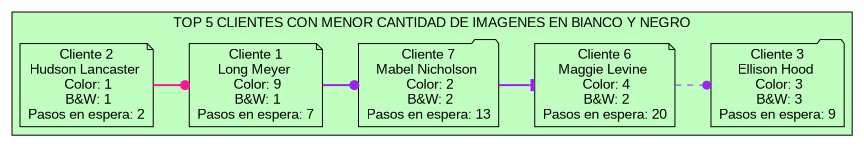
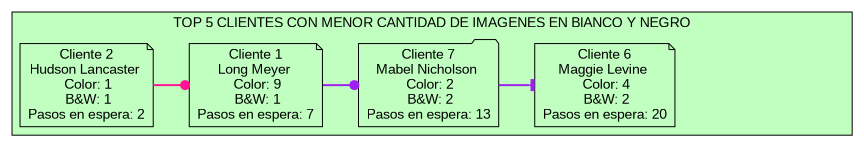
  digraph {
    fontname="Liberation Sans"
    rankdir=LR
    node [fontname="Liberation Sans" shape=note]
    edge [arrowhead=dot color=purple fontname="Liberation Sans" style=bold]
    n1 [label="Cliente 2\nHudson Lancaster \n Color: 1\n B&W: 1\nPasos en espera: 2"]
    n2 [label="Cliente 1\nLong Meyer \n Color: 9\n B&W: 1\nPasos en espera: 7"]
    n3 [label="Cliente 7\nMabel Nicholson \n Color: 2\n B&W: 2\nPasos en espera: 13" shape=folder]
    n4 [label="Cliente 6\nMaggie Levine \n Color: 4\n B&W: 2\nPasos en espera: 20"]
-   n5 [label="Cliente 3\nEllison Hood \n Color: 3\n B&W: 3\nPasos en espera: 9" shape=folder]
    subgraph cluster_1 {
      bgcolor=darkseagreen1
      label="TOP 5 CLIENTES CON MENOR CANTIDAD DE IMAGENES EN BlANCO Y NEGRO"
      n1
      n2
      n3
      n4
-     n5
    }
    n1 -> n2 [color=deeppink]
    n2 -> n3
    n3 -> n4 [arrowhead=tee]
-   n4 -> n5 [style=dashed]
  }
